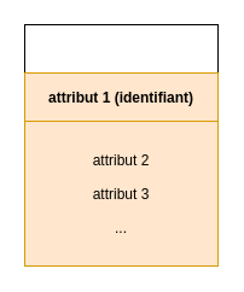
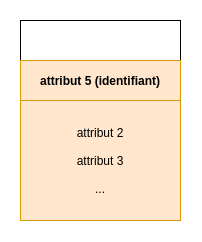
  <mxCell id="0" />
  <mxCell id="1" parent="0" />
  <mxCell id="2" value="" style="group" parent="1" vertex="1" connectable="0"><mxGeometry x="20" y="20" width="160" height="200" as="geometry" /></mxCell>
  <mxCell id="3" value="" style="group;align=left;" parent="2" vertex="1" connectable="0"><mxGeometry width="160" height="200" as="geometry" /></mxCell>
  <mxCell id="4" value="" style="rounded=0;whiteSpace=wrap;html=1;strokeColor=#000000;align=center;fillColor=none;" parent="3" vertex="1"><mxGeometry width="160" height="160" as="geometry" /></mxCell>
- <mxCell id="5" value="attribut 1 (identifiant)" style="text;align=center;verticalAlign=middle;spacingLeft=4;spacingRight=4;overflow=hidden;rotatable=0;points=[[0,0.5],[1,0.5]];portConstraint=eastwest;fontStyle=1;fillColor=#ffe6cc;strokeColor=#d79b00;" parent="3" vertex="1"><mxGeometry y="40" width="160" height="40" as="geometry" /></mxCell>
+ <mxCell id="5" value="attribut 5 (identifiant)" style="text;align=center;verticalAlign=middle;spacingLeft=4;spacingRight=4;overflow=hidden;rotatable=0;points=[[0,0.5],[1,0.5]];portConstraint=eastwest;fontStyle=1;fillColor=#ffe6cc;strokeColor=#d79b00;" parent="3" vertex="1"><mxGeometry y="40" width="160" height="40" as="geometry" /></mxCell>
  <mxCell id="6" value="attribut 2&#10;&#10;attribut 3&#10;&#10;..." style="text;align=center;verticalAlign=middle;spacingLeft=4;spacingRight=4;overflow=hidden;rotatable=0;points=[[0,0.5],[1,0.5]];portConstraint=eastwest;fontStyle=0;fillColor=#ffe6cc;strokeColor=#d79b00;" parent="3" vertex="1"><mxGeometry y="80" width="160" height="120" as="geometry" /></mxCell>
